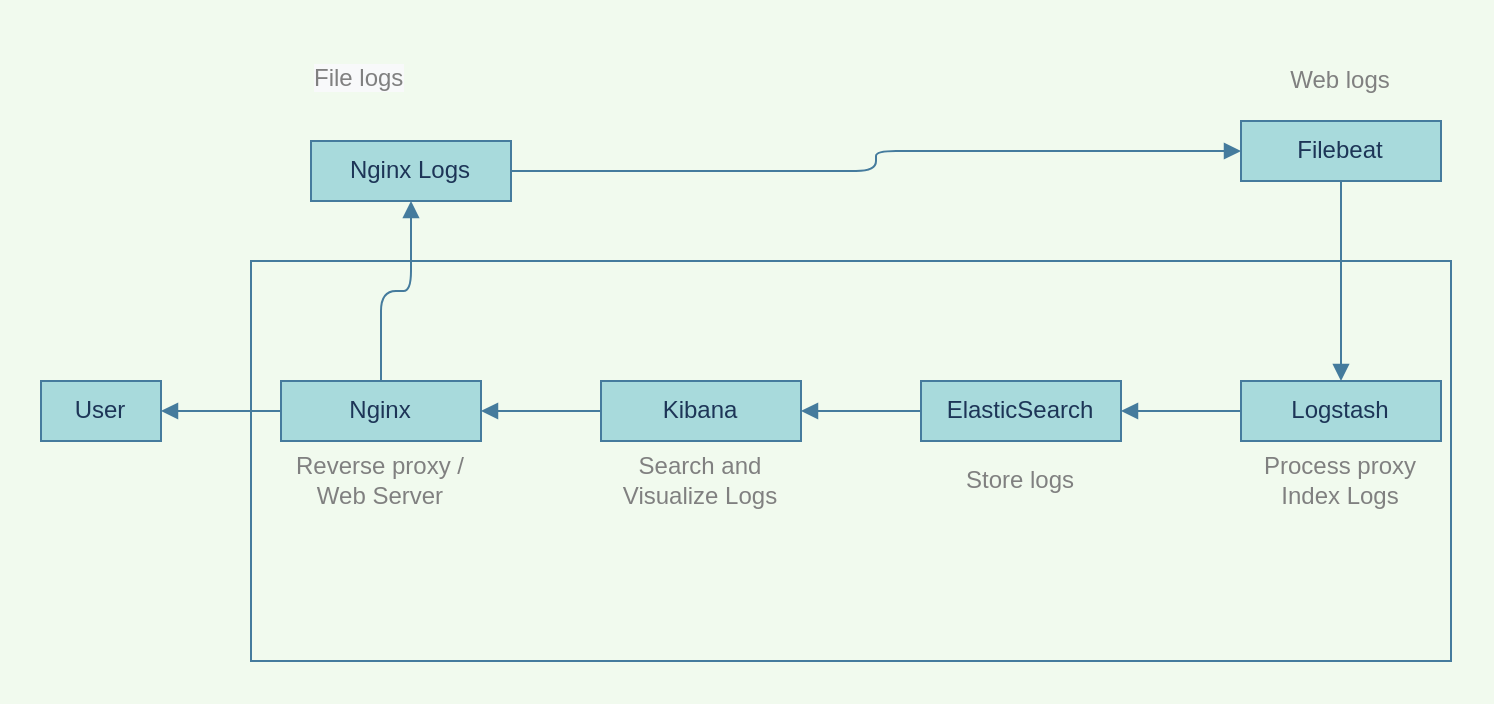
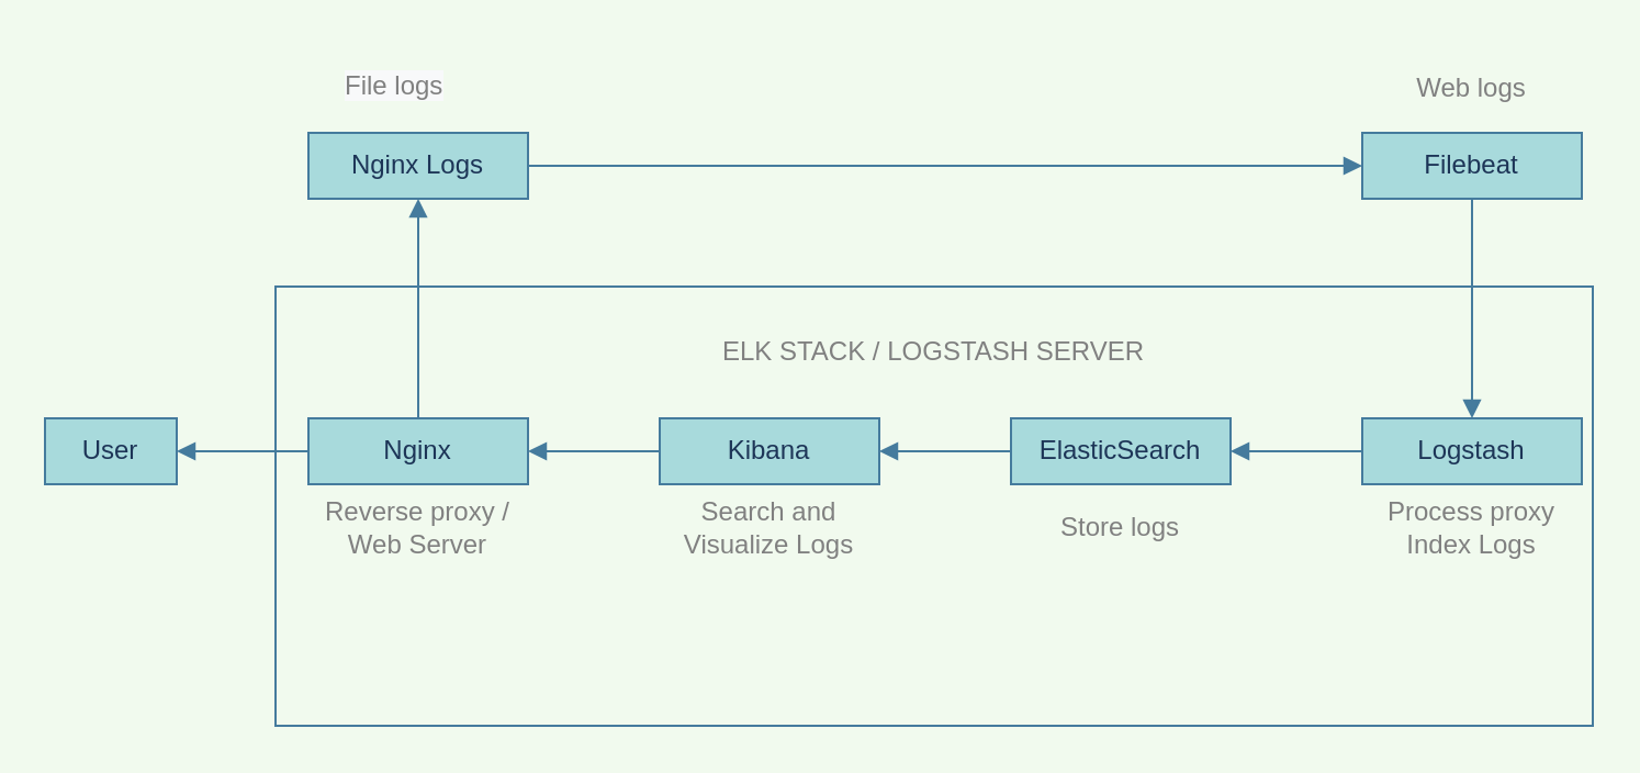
  <mxCell id="0" />
  <mxCell id="1" parent="0" />
  <mxCell id="2" style="edgeStyle=orthogonalEdgeStyle;rounded=0;orthogonalLoop=1;jettySize=auto;html=1;entryX=0;entryY=0.5;entryDx=0;entryDy=0;shadow=0;startArrow=block;startFill=1;endArrow=none;endFill=0;fillColor=#A8DADC;strokeColor=#457B9D;labelBackgroundColor=#F1FAEE;fontColor=#1D3557;" edge="1" parent="1" source="3" target="6"><mxGeometry relative="1" as="geometry" /></mxCell>
  <mxCell id="3" value="User" style="text;html=1;strokeColor=#457B9D;fillColor=#A8DADC;align=center;verticalAlign=middle;whiteSpace=wrap;rounded=0;fontColor=#1D3557;" vertex="1" parent="1"><mxGeometry x="20" y="190" width="60" height="30" as="geometry" /></mxCell>
  <mxCell id="4" style="edgeStyle=orthogonalEdgeStyle;rounded=0;orthogonalLoop=1;jettySize=auto;html=1;exitX=1;exitY=0.5;exitDx=0;exitDy=0;entryX=0;entryY=0.5;entryDx=0;entryDy=0;endArrow=none;endFill=0;startArrow=block;startFill=1;fillColor=#A8DADC;strokeColor=#457B9D;labelBackgroundColor=#F1FAEE;fontColor=#1D3557;" edge="1" parent="1" source="6" target="8"><mxGeometry relative="1" as="geometry" /></mxCell>
  <mxCell id="5" style="edgeStyle=orthogonalEdgeStyle;curved=0;rounded=1;sketch=0;orthogonalLoop=1;jettySize=auto;html=1;entryX=0.5;entryY=1;entryDx=0;entryDy=0;startArrow=none;startFill=0;endArrow=block;endFill=1;strokeColor=#457B9D;fillColor=#A8DADC;fontColor=#808080;" edge="1" parent="1" source="6" target="16"><mxGeometry relative="1" as="geometry" /></mxCell>
  <mxCell id="6" value="Nginx" style="text;html=1;strokeColor=#457B9D;fillColor=#A8DADC;align=center;verticalAlign=middle;whiteSpace=wrap;rounded=0;fontColor=#1D3557;" vertex="1" parent="1"><mxGeometry x="140" y="190" width="100" height="30" as="geometry" /></mxCell>
  <mxCell id="7" style="edgeStyle=orthogonalEdgeStyle;rounded=0;orthogonalLoop=1;jettySize=auto;html=1;entryX=0;entryY=0.5;entryDx=0;entryDy=0;endArrow=none;endFill=0;startArrow=block;startFill=1;fillColor=#A8DADC;strokeColor=#457B9D;labelBackgroundColor=#F1FAEE;fontColor=#1D3557;" edge="1" parent="1" source="8" target="9"><mxGeometry relative="1" as="geometry" /></mxCell>
  <mxCell id="8" value="Kibana" style="text;html=1;strokeColor=#457B9D;fillColor=#A8DADC;align=center;verticalAlign=middle;whiteSpace=wrap;rounded=0;fontColor=#1D3557;" vertex="1" parent="1"><mxGeometry x="300" y="190" width="100" height="30" as="geometry" /></mxCell>
  <mxCell id="9" value="ElasticSearch" style="text;html=1;strokeColor=#457B9D;fillColor=#A8DADC;align=center;verticalAlign=middle;whiteSpace=wrap;rounded=0;fontColor=#1D3557;" vertex="1" parent="1"><mxGeometry x="460" y="190" width="100" height="30" as="geometry" /></mxCell>
  <mxCell id="10" style="edgeStyle=orthogonalEdgeStyle;rounded=0;orthogonalLoop=1;jettySize=auto;html=1;entryX=1;entryY=0.5;entryDx=0;entryDy=0;shadow=0;startArrow=none;startFill=0;endArrow=block;endFill=1;labelBackgroundColor=#F1FAEE;strokeColor=#457B9D;fontColor=#1D3557;" edge="1" parent="1" source="11" target="9"><mxGeometry relative="1" as="geometry" /></mxCell>
  <mxCell id="11" value="Logstash" style="text;html=1;strokeColor=#457B9D;fillColor=#A8DADC;align=center;verticalAlign=middle;whiteSpace=wrap;rounded=0;fontColor=#1D3557;" vertex="1" parent="1"><mxGeometry x="620" y="190" width="100" height="30" as="geometry" /></mxCell>
  <mxCell id="12" value="Search and Visualize Logs" style="text;html=1;strokeColor=none;fillColor=none;align=center;verticalAlign=middle;whiteSpace=wrap;rounded=0;sketch=0;fontColor=#808080;" vertex="1" parent="1"><mxGeometry x="295" y="220" width="110" height="40" as="geometry" /></mxCell>
  <mxCell id="13" value="Store logs" style="text;html=1;strokeColor=none;fillColor=none;align=center;verticalAlign=middle;whiteSpace=wrap;rounded=0;sketch=0;fontColor=#808080;" vertex="1" parent="1"><mxGeometry x="455" y="220" width="110" height="40" as="geometry" /></mxCell>
  <mxCell id="14" value="Process proxy Index Logs" style="text;html=1;strokeColor=none;fillColor=none;align=center;verticalAlign=middle;whiteSpace=wrap;rounded=0;sketch=0;fontColor=#808080;" vertex="1" parent="1"><mxGeometry x="615" y="220" width="110" height="40" as="geometry" /></mxCell>
  <mxCell id="15" style="edgeStyle=orthogonalEdgeStyle;curved=0;rounded=1;sketch=0;orthogonalLoop=1;jettySize=auto;html=1;entryX=0;entryY=0.5;entryDx=0;entryDy=0;startArrow=none;startFill=0;endArrow=block;endFill=1;strokeColor=#457B9D;fillColor=#A8DADC;fontColor=#808080;" edge="1" parent="1" source="16" target="18"><mxGeometry relative="1" as="geometry" /></mxCell>
- <mxCell id="16" value="Nginx Logs" style="text;html=1;strokeColor=#457B9D;fillColor=#A8DADC;align=center;verticalAlign=middle;whiteSpace=wrap;rounded=0;fontColor=#1D3557;" vertex="1" parent="1"><mxGeometry x="155" y="70" width="100" height="30" as="geometry" /></mxCell>
+ <mxCell id="16" value="Nginx Logs" style="text;html=1;strokeColor=#457B9D;fillColor=#A8DADC;align=center;verticalAlign=middle;whiteSpace=wrap;rounded=0;fontColor=#1D3557;" vertex="1" parent="1"><mxGeometry x="140" y="60" width="100" height="30" as="geometry" /></mxCell>
  <mxCell id="17" style="edgeStyle=orthogonalEdgeStyle;curved=0;rounded=1;sketch=0;orthogonalLoop=1;jettySize=auto;html=1;entryX=0.5;entryY=0;entryDx=0;entryDy=0;startArrow=none;startFill=0;endArrow=block;endFill=1;strokeColor=#457B9D;fillColor=#A8DADC;fontColor=#808080;" edge="1" parent="1" source="18" target="11"><mxGeometry relative="1" as="geometry" /></mxCell>
  <mxCell id="18" value="Filebeat" style="text;html=1;strokeColor=#457B9D;fillColor=#A8DADC;align=center;verticalAlign=middle;whiteSpace=wrap;rounded=0;fontColor=#1D3557;" vertex="1" parent="1"><mxGeometry x="620" y="60" width="100" height="30" as="geometry" /></mxCell>
  <mxCell id="19" value="Web logs" style="text;html=1;strokeColor=none;fillColor=none;align=center;verticalAlign=middle;whiteSpace=wrap;rounded=0;sketch=0;fontColor=#808080;" vertex="1" parent="1"><mxGeometry x="615" y="20" width="110" height="40" as="geometry" /></mxCell>
  <mxCell id="20" value="" style="group" vertex="1" connectable="0" parent="1"><mxGeometry x="125" y="130" width="600" height="200" as="geometry" /></mxCell>
  <mxCell id="21" value="" style="rounded=0;whiteSpace=wrap;html=1;sketch=0;strokeColor=#457B9D;fontColor=#1D3557;fillColor=none;" vertex="1" parent="20"><mxGeometry width="600" height="200" as="geometry" /></mxCell>
+ <mxCell id="22" value="ELK STACK / LOGSTASH SERVER" style="text;html=1;strokeColor=none;fillColor=none;align=center;verticalAlign=middle;whiteSpace=wrap;rounded=0;sketch=0;fontColor=#808080;" vertex="1" parent="20"><mxGeometry x="10" y="10" width="580" height="40" as="geometry" /></mxCell>
  <mxCell id="23" value="&lt;div&gt;Reverse proxy /&lt;/div&gt;&lt;div&gt;Web Server&lt;/div&gt;" style="text;html=1;strokeColor=none;fillColor=none;align=center;verticalAlign=middle;whiteSpace=wrap;rounded=0;sketch=0;fontColor=#808080;" vertex="1" parent="1"><mxGeometry x="135" y="220" width="110" height="40" as="geometry" /></mxCell>
  <mxCell id="24" value="&lt;span style=&quot;color: rgb(128 , 128 , 128) ; font-family: &amp;#34;helvetica&amp;#34; ; font-size: 12px ; font-style: normal ; font-weight: 400 ; letter-spacing: normal ; text-align: center ; text-indent: 0px ; text-transform: none ; word-spacing: 0px ; background-color: rgb(248 , 249 , 250) ; display: inline ; float: none&quot;&gt;File logs&lt;/span&gt;" style="text;whiteSpace=wrap;html=1;fontColor=#808080;" vertex="1" parent="1"><mxGeometry x="155" y="25" width="70" height="30" as="geometry" /></mxCell>
